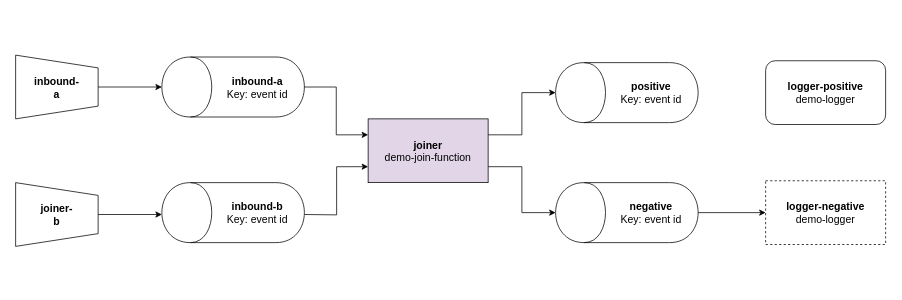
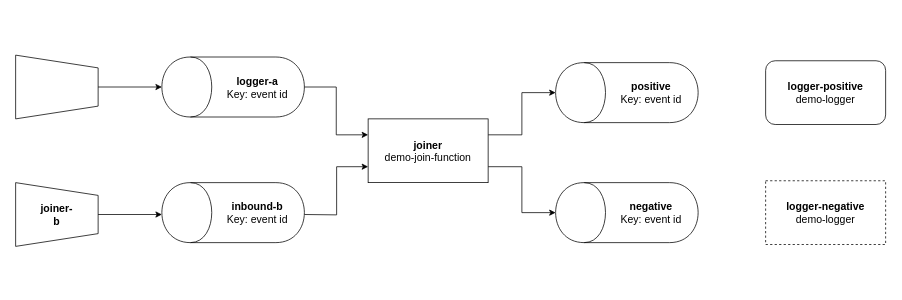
  <mxCell id="0" />
  <mxCell id="1" parent="0" />
  <mxCell id="2" value="" style="group;flipV=1;flipH=1;" parent="1" vertex="1" connectable="0"><mxGeometry x="20" y="73" width="110" height="85" as="geometry" /></mxCell>
  <mxCell id="3" value="" style="shape=trapezoid;perimeter=trapezoidPerimeter;whiteSpace=wrap;html=1;rotation=-90;flipV=1;" parent="2" vertex="1"><mxGeometry x="12.5" y="-12.5" width="85" height="110" as="geometry" /></mxCell>
- <mxCell id="4" value="&lt;font style=&quot;font-size: 14px&quot;&gt;&lt;b&gt;inbound-a&lt;/b&gt;&lt;/font&gt;" style="text;html=1;strokeColor=none;fillColor=none;align=center;verticalAlign=middle;whiteSpace=wrap;rounded=0;" parent="2" vertex="1"><mxGeometry x="35" y="32.5" width="40" height="20" as="geometry" /></mxCell>
  <mxCell id="5" value="" style="group" parent="1" vertex="1" connectable="0"><mxGeometry x="20" y="243" width="110" height="85" as="geometry" /></mxCell>
  <mxCell id="6" value="" style="shape=trapezoid;perimeter=trapezoidPerimeter;whiteSpace=wrap;html=1;rotation=-90;flipV=1;" parent="5" vertex="1"><mxGeometry x="12.5" y="-12.5" width="85" height="110" as="geometry" /></mxCell>
  <mxCell id="7" value="&lt;font style=&quot;font-size: 14px&quot;&gt;&lt;b&gt;joiner-b&lt;/b&gt;&lt;/font&gt;" style="text;html=1;strokeColor=none;fillColor=none;align=center;verticalAlign=middle;whiteSpace=wrap;rounded=0;" parent="5" vertex="1"><mxGeometry x="35" y="32.5" width="40" height="20" as="geometry" /></mxCell>
  <mxCell id="8" style="edgeStyle=orthogonalEdgeStyle;rounded=0;orthogonalLoop=1;jettySize=auto;html=1;exitX=0.5;exitY=1;exitDx=0;exitDy=0;entryX=0;entryY=0.25;entryDx=0;entryDy=0;fontSize=14;" parent="1" source="16" target="14" edge="1"><mxGeometry relative="1" as="geometry" /></mxCell>
  <mxCell id="9" style="edgeStyle=orthogonalEdgeStyle;rounded=0;orthogonalLoop=1;jettySize=auto;html=1;exitX=0.5;exitY=1;exitDx=0;exitDy=0;entryX=0;entryY=0.75;entryDx=0;entryDy=0;fontSize=14;" parent="1" target="14" edge="1"><mxGeometry relative="1" as="geometry"><mxPoint x="405" y="285.5" as="sourcePoint" /></mxGeometry></mxCell>
  <mxCell id="10" style="edgeStyle=orthogonalEdgeStyle;rounded=0;orthogonalLoop=1;jettySize=auto;html=1;exitX=0.5;exitY=1;exitDx=0;exitDy=0;entryX=0.5;entryY=0;entryDx=0;entryDy=0;fontSize=14;" parent="1" source="6" edge="1"><mxGeometry relative="1" as="geometry"><mxPoint x="215" y="285.5" as="targetPoint" /></mxGeometry></mxCell>
  <mxCell id="11" style="edgeStyle=orthogonalEdgeStyle;rounded=0;orthogonalLoop=1;jettySize=auto;html=1;exitX=0.5;exitY=1;exitDx=0;exitDy=0;entryX=0.5;entryY=0;entryDx=0;entryDy=0;fontSize=14;" parent="1" source="3" target="16" edge="1"><mxGeometry relative="1" as="geometry" /></mxCell>
  <mxCell id="12" style="edgeStyle=orthogonalEdgeStyle;rounded=0;orthogonalLoop=1;jettySize=auto;html=1;exitX=1;exitY=0.25;exitDx=0;exitDy=0;entryX=0.5;entryY=0;entryDx=0;entryDy=0;fontSize=14;" parent="1" source="14" target="22" edge="1"><mxGeometry relative="1" as="geometry" /></mxCell>
  <mxCell id="13" style="edgeStyle=orthogonalEdgeStyle;rounded=0;orthogonalLoop=1;jettySize=auto;html=1;exitX=1;exitY=0.75;exitDx=0;exitDy=0;entryX=0.5;entryY=0;entryDx=0;entryDy=0;fontSize=14;" parent="1" source="14" target="25" edge="1"><mxGeometry relative="1" as="geometry" /></mxCell>
- <mxCell id="14" value="&lt;div&gt;&lt;b&gt;joiner&lt;/b&gt;&lt;/div&gt;&lt;div&gt;demo-join-function&lt;br&gt;&lt;/div&gt;" style="rounded=0;whiteSpace=wrap;html=1;fontSize=14;fillColor=#e1d5e7;" parent="1" vertex="1"><mxGeometry x="490" y="158" width="160" height="85" as="geometry" /></mxCell>
+ <mxCell id="14" value="&lt;div&gt;&lt;b&gt;joiner&lt;/b&gt;&lt;/div&gt;&lt;div&gt;demo-join-function&lt;br&gt;&lt;/div&gt;" style="rounded=0;whiteSpace=wrap;html=1;fontSize=14;" parent="1" vertex="1"><mxGeometry x="490" y="158" width="160" height="85" as="geometry" /></mxCell>
  <mxCell id="15" value="" style="group" parent="1" vertex="1" connectable="0"><mxGeometry x="215" y="75.5" width="230" height="80" as="geometry" /></mxCell>
  <mxCell id="16" value="" style="shape=cylinder;whiteSpace=wrap;html=1;boundedLbl=1;backgroundOutline=1;rotation=-90;" parent="15" vertex="1"><mxGeometry x="55" y="-55" width="80" height="190" as="geometry" /></mxCell>
- <mxCell id="17" value="&lt;div&gt;inbound-a&lt;/div&gt;&lt;span style=&quot;font-weight: normal&quot;&gt;Key: event id&lt;/span&gt;" style="text;html=1;strokeColor=none;fillColor=none;align=center;verticalAlign=middle;whiteSpace=wrap;rounded=0;fontSize=14;fontStyle=1" parent="15" vertex="1"><mxGeometry x="65" y="20" width="125" height="40" as="geometry" /></mxCell>
+ <mxCell id="17" value="&lt;div&gt;logger-a&lt;/div&gt;&lt;span style=&quot;font-weight: normal&quot;&gt;Key: event id&lt;/span&gt;" style="text;html=1;strokeColor=none;fillColor=none;align=center;verticalAlign=middle;whiteSpace=wrap;rounded=0;fontSize=14;fontStyle=1" parent="15" vertex="1"><mxGeometry x="65" y="20" width="125" height="40" as="geometry" /></mxCell>
  <mxCell id="18" value="" style="group" parent="1" vertex="1" connectable="0"><mxGeometry x="215" y="243" width="230" height="80" as="geometry" /></mxCell>
  <mxCell id="19" value="" style="shape=cylinder;whiteSpace=wrap;html=1;boundedLbl=1;backgroundOutline=1;rotation=-90;" parent="18" vertex="1"><mxGeometry x="55" y="-55" width="80" height="190" as="geometry" /></mxCell>
  <mxCell id="20" value="&lt;div&gt;inbound-b&lt;/div&gt;&lt;span style=&quot;font-weight: normal&quot;&gt;Key: event id&lt;/span&gt;" style="text;html=1;strokeColor=none;fillColor=none;align=center;verticalAlign=middle;whiteSpace=wrap;rounded=0;fontSize=14;fontStyle=1" parent="18" vertex="1"><mxGeometry x="65" y="20" width="125" height="40" as="geometry" /></mxCell>
  <mxCell id="21" value="" style="group" parent="1" vertex="1" connectable="0"><mxGeometry x="740" y="83" width="230" height="80" as="geometry" /></mxCell>
  <mxCell id="22" value="" style="shape=cylinder;whiteSpace=wrap;html=1;boundedLbl=1;backgroundOutline=1;rotation=-90;" parent="21" vertex="1"><mxGeometry x="55" y="-55" width="80" height="190" as="geometry" /></mxCell>
  <mxCell id="23" value="&lt;div&gt;positive&lt;/div&gt;&lt;div&gt;&lt;span style=&quot;font-weight: normal&quot;&gt;Key: event id&lt;/span&gt;&lt;/div&gt;" style="text;html=1;strokeColor=none;fillColor=none;align=center;verticalAlign=middle;whiteSpace=wrap;rounded=0;fontSize=14;fontStyle=1" parent="21" vertex="1"><mxGeometry x="65" y="20" width="125" height="40" as="geometry" /></mxCell>
  <mxCell id="24" value="" style="group" parent="1" vertex="1" connectable="0"><mxGeometry x="740" y="243" width="230" height="80" as="geometry" /></mxCell>
  <mxCell id="25" value="" style="shape=cylinder;whiteSpace=wrap;html=1;boundedLbl=1;backgroundOutline=1;rotation=-90;" parent="24" vertex="1"><mxGeometry x="55" y="-55" width="80" height="190" as="geometry" /></mxCell>
  <mxCell id="26" value="negative&lt;div&gt;&lt;span style=&quot;font-weight: normal&quot;&gt;Key: event id&lt;/span&gt;&lt;/div&gt;" style="text;html=1;strokeColor=none;fillColor=none;align=center;verticalAlign=middle;whiteSpace=wrap;rounded=0;fontSize=14;fontStyle=1" parent="24" vertex="1"><mxGeometry x="65" y="20" width="125" height="40" as="geometry" /></mxCell>
  <mxCell id="27" value="&lt;b&gt;logger-positive&lt;/b&gt;&lt;div&gt;demo-logger&lt;br&gt;&lt;/div&gt;" style="whiteSpace=wrap;html=1;fontSize=14;rounded=1;" parent="1" vertex="1"><mxGeometry x="1020" y="80.5" width="160" height="85" as="geometry" /></mxCell>
  <mxCell id="28" value="&lt;b&gt;logger-negative&lt;/b&gt;&lt;div&gt;demo-logger&lt;br&gt;&lt;/div&gt;" style="rounded=0;whiteSpace=wrap;html=1;fontSize=14;dashed=1;" parent="1" vertex="1"><mxGeometry x="1020" y="240.5" width="160" height="85" as="geometry" /></mxCell>
- <mxCell id="29" style="edgeStyle=orthogonalEdgeStyle;rounded=0;orthogonalLoop=1;jettySize=auto;html=1;exitX=1;exitY=0.5;exitDx=0;exitDy=0;entryX=0;entryY=0.5;entryDx=0;entryDy=0;fontSize=14;" parent="1" source="26" target="28" edge="1"><mxGeometry relative="1" as="geometry" /></mxCell>
